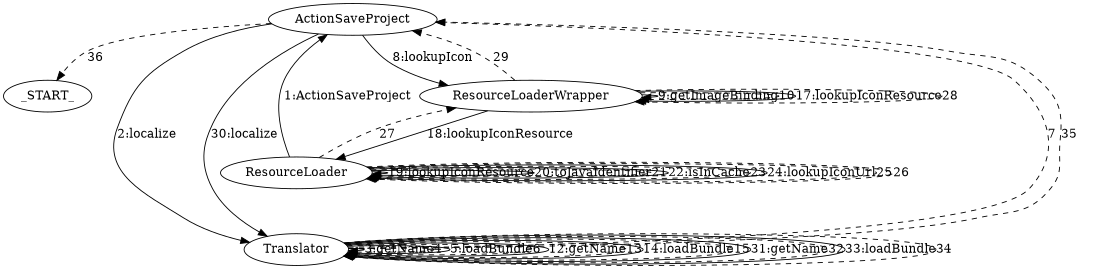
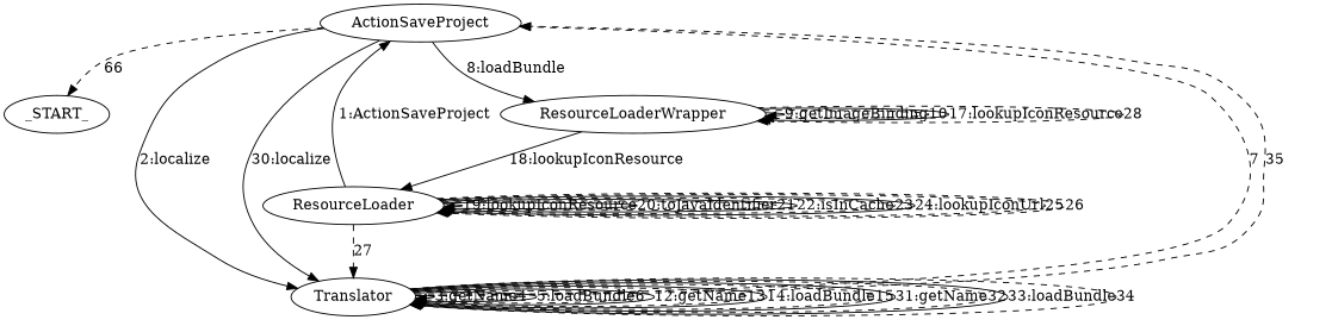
  digraph {
    ActionSaveProject
    _START_
    Translator
    ResourceLoaderWrapper
    ResourceLoader
-   ActionSaveProject -> _START_ [label=36 style=dashed]
+   ActionSaveProject -> _START_ [label=66 style=dashed]
    ActionSaveProject -> Translator [label="2:localize"]
    ActionSaveProject -> Translator [label="30:localize"]
-   ActionSaveProject -> ResourceLoaderWrapper [label="8:lookupIcon"]
+   ActionSaveProject -> ResourceLoaderWrapper [label="8:loadBundle"]
    Translator -> ActionSaveProject [label=7 style=dashed]
    Translator -> ActionSaveProject [label=35 style=dashed]
    Translator -> Translator [label="3:getName"]
    Translator -> Translator [label=4 style=dashed]
    Translator -> Translator [label="5:loadBundle"]
    Translator -> Translator [label=6 style=dashed]
    Translator -> Translator [label="12:getName"]
    Translator -> Translator [label=13 style=dashed]
    Translator -> Translator [label="14:loadBundle"]
    Translator -> Translator [label=15 style=dashed]
    Translator -> Translator [label="31:getName"]
    Translator -> Translator [label=32 style=dashed]
    Translator -> Translator [label="33:loadBundle"]
    Translator -> Translator [label=34 style=dashed]
-   ResourceLoaderWrapper -> ActionSaveProject [label=29 style=dashed]
    ResourceLoaderWrapper -> ResourceLoaderWrapper [label="9:getImageBinding"]
    ResourceLoaderWrapper -> ResourceLoaderWrapper [label=10 style=dashed]
    ResourceLoaderWrapper -> ResourceLoaderWrapper [label="17:lookupIconResource"]
    ResourceLoaderWrapper -> ResourceLoaderWrapper [label=28 style=dashed]
    ResourceLoaderWrapper -> ResourceLoader [label="18:lookupIconResource"]
    ResourceLoader -> ActionSaveProject [label="1:ActionSaveProject"]
-   ResourceLoader -> ResourceLoaderWrapper [label=27 style=dashed]
+   ResourceLoader -> Translator [label=27 style=dashed]
    ResourceLoader -> ResourceLoader [label="19:lookupIconResource"]
    ResourceLoader -> ResourceLoader [label="20:toJavaIdentifier"]
    ResourceLoader -> ResourceLoader [label=21 style=dashed]
    ResourceLoader -> ResourceLoader [label="22:isInCache"]
    ResourceLoader -> ResourceLoader [label=23 style=dashed]
    ResourceLoader -> ResourceLoader [label="24:lookupIconUrl"]
    ResourceLoader -> ResourceLoader [label=25 style=dashed]
    ResourceLoader -> ResourceLoader [label=26 style=dashed]
  }
